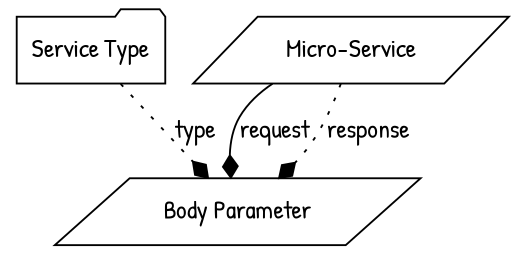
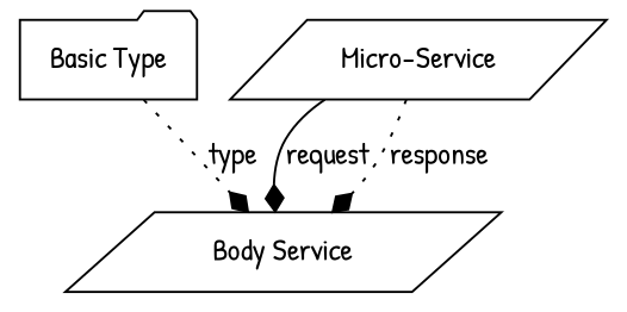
  digraph {
    fontname="Patrick Hand"
    node [fontname="Patrick Hand" shape=parallelogram]
    edge [arrowhead=diamond fontname="Patrick Hand" style=dotted]
-   n1 [label="Service Type" shape=folder]
-   n2 [label="Body Parameter"]
+   n1 [label="Basic Type" shape=folder]
+   n2 [label="Body Service"]
    n3 [label="Micro-Service"]
    n1 -> n2 [label=type]
    n3 -> n2 [label=request style=solid]
    n3 -> n2 [label=response]
  }
